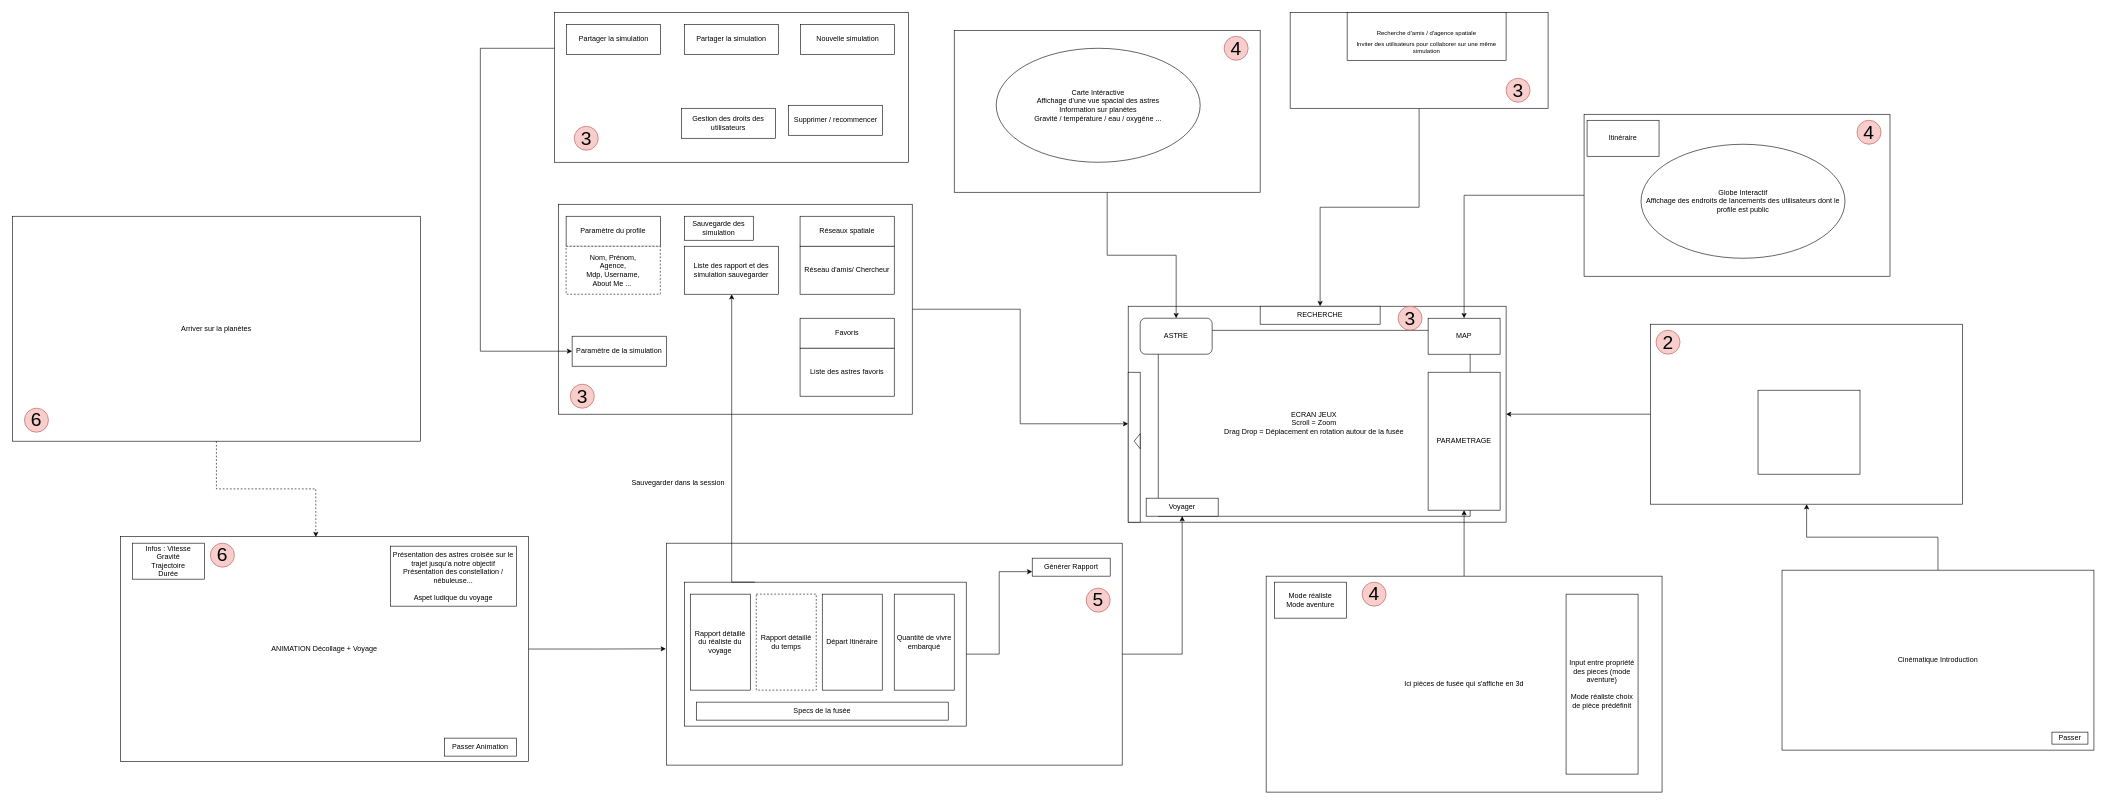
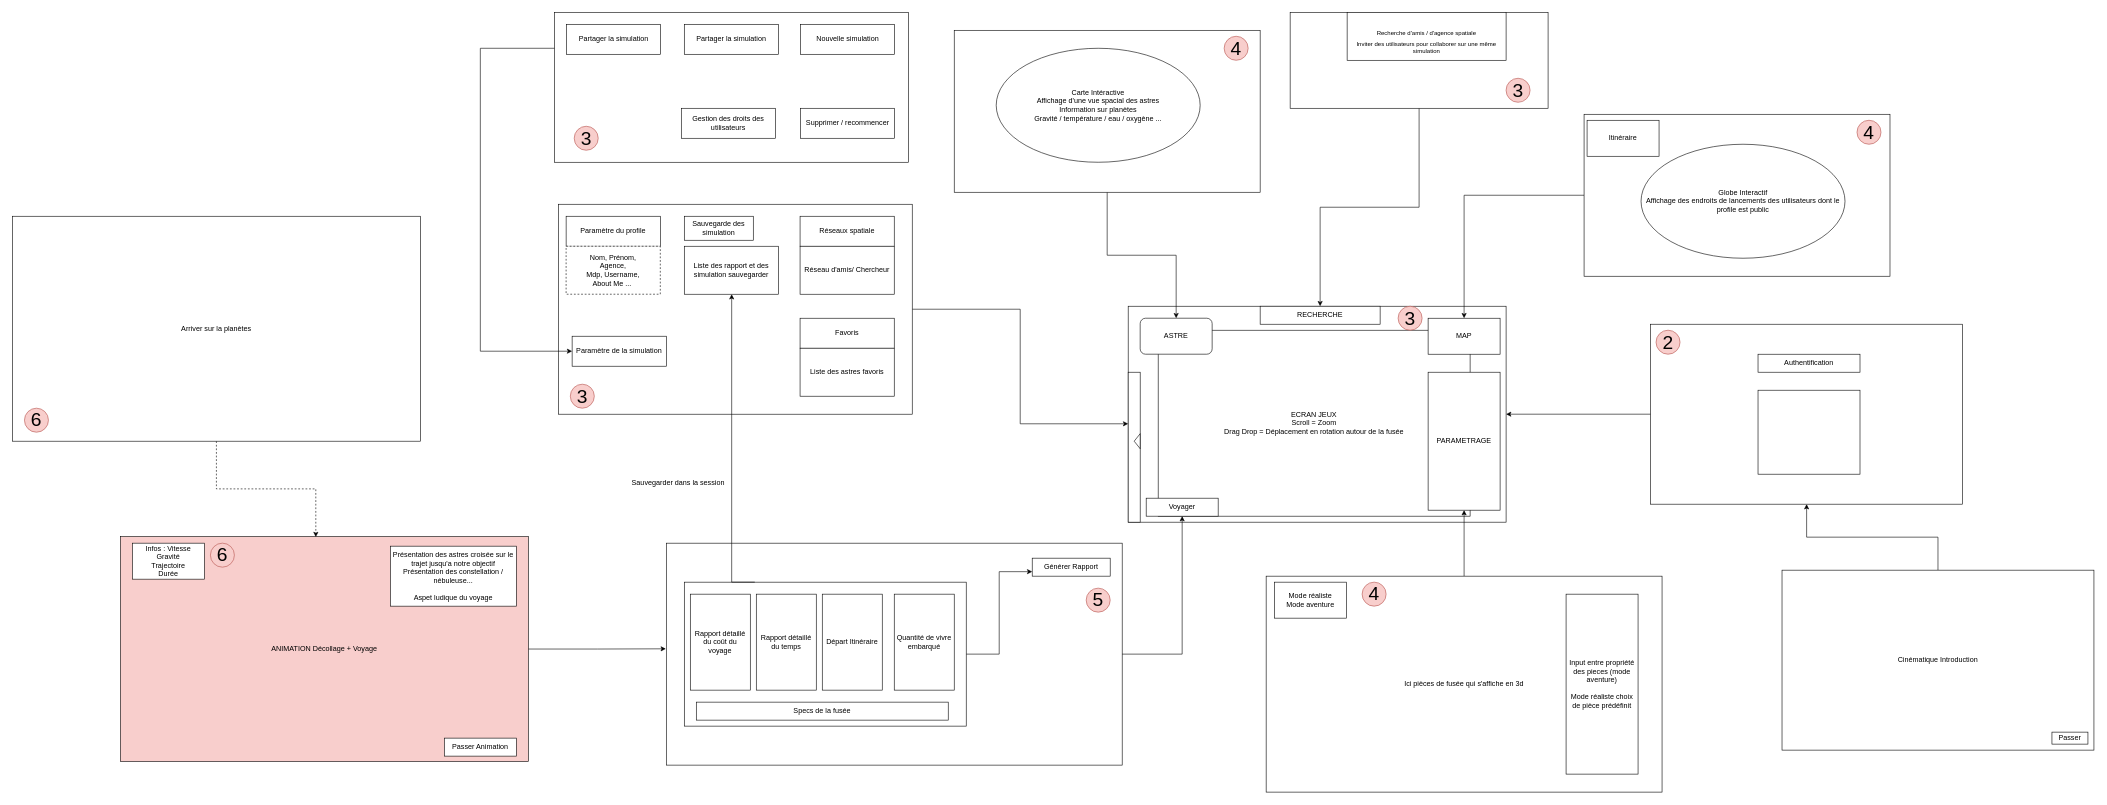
  <mxCell id="0" />
  <mxCell id="1" parent="0" />
  <mxCell id="2" value="" style="rounded=0;whiteSpace=wrap;html=1;" vertex="1" parent="1"><mxGeometry x="923.5" y="20" width="590" height="250" as="geometry" /></mxCell>
  <mxCell id="3" value="Ici pièces de fusée qui s'affiche en 3d" style="rounded=0;whiteSpace=wrap;html=1;" vertex="1" parent="1"><mxGeometry x="1110" y="905" width="760" height="370" as="geometry" /></mxCell>
  <mxCell id="4" value="" style="rounded=0;whiteSpace=wrap;html=1;" vertex="1" parent="1"><mxGeometry x="1880" y="510" width="630" height="360" as="geometry" /></mxCell>
  <mxCell id="5" value="" style="rounded=0;whiteSpace=wrap;html=1;" vertex="1" parent="1"><mxGeometry x="1880" y="620" width="20" height="250" as="geometry" /></mxCell>
  <mxCell id="6" value="" style="triangle;whiteSpace=wrap;html=1;rotation=-180;" vertex="1" parent="1"><mxGeometry x="1890" y="722.5" width="10" height="25" as="geometry" /></mxCell>
  <mxCell id="7" value="ECRAN JEUX&lt;br&gt;Scroll = Zoom&lt;br&gt;Drag Drop = Déplacement en rotation autour de la fusée" style="rounded=0;whiteSpace=wrap;html=1;" vertex="1" parent="1"><mxGeometry x="1930" y="550" width="520" height="310" as="geometry" /></mxCell>
  <mxCell id="8" value="ASTRE" style="rounded=1;whiteSpace=wrap;html=1;" vertex="1" parent="1"><mxGeometry x="1900" y="530" width="120" height="60" as="geometry" /></mxCell>
  <mxCell id="9" value="MAP" style="rounded=0;whiteSpace=wrap;html=1;" vertex="1" parent="1"><mxGeometry x="2380" y="530" width="120" height="60" as="geometry" /></mxCell>
  <mxCell id="10" value="PARAMETRAGE" style="rounded=0;whiteSpace=wrap;html=1;" vertex="1" parent="1"><mxGeometry x="2380" y="620" width="120" height="230" as="geometry" /></mxCell>
  <mxCell id="11" value="RECHERCHE" style="rounded=0;whiteSpace=wrap;html=1;" vertex="1" parent="1"><mxGeometry x="2100" y="510" width="200" height="30" as="geometry" /></mxCell>
  <mxCell id="12" style="edgeStyle=orthogonalEdgeStyle;rounded=0;orthogonalLoop=1;jettySize=auto;html=1;" edge="1" parent="1" source="13" target="9"><mxGeometry relative="1" as="geometry" /></mxCell>
  <mxCell id="13" value="" style="rounded=0;whiteSpace=wrap;html=1;" vertex="1" parent="1"><mxGeometry x="2640" y="190" width="510" height="270" as="geometry" /></mxCell>
  <mxCell id="14" value="Globe Interactif&lt;br&gt;Affichage des endroits de lancements des utilisateurs dont le profile est public" style="ellipse;whiteSpace=wrap;html=1;" vertex="1" parent="1"><mxGeometry x="2735" y="240" width="340" height="190" as="geometry" /></mxCell>
  <mxCell id="15" value="Itinéraire" style="rounded=0;whiteSpace=wrap;html=1;" vertex="1" parent="1"><mxGeometry x="2645" y="200" width="120" height="60" as="geometry" /></mxCell>
  <mxCell id="16" style="edgeStyle=orthogonalEdgeStyle;rounded=0;orthogonalLoop=1;jettySize=auto;html=1;entryX=0.5;entryY=0;entryDx=0;entryDy=0;" edge="1" parent="1" source="17" target="8"><mxGeometry relative="1" as="geometry" /></mxCell>
  <mxCell id="17" value="" style="rounded=0;whiteSpace=wrap;html=1;" vertex="1" parent="1"><mxGeometry x="1590" y="50" width="510" height="270" as="geometry" /></mxCell>
  <mxCell id="18" value="Carte Intéractive&lt;br&gt;Affichage d'une vue spacial des astres&lt;br&gt;Information sur planètes&lt;br&gt;Gravité / température / eau / oxygène ..." style="ellipse;whiteSpace=wrap;html=1;" vertex="1" parent="1"><mxGeometry x="1660" y="80" width="340" height="190" as="geometry" /></mxCell>
  <mxCell id="19" style="edgeStyle=orthogonalEdgeStyle;rounded=0;orthogonalLoop=1;jettySize=auto;html=1;" edge="1" parent="1" source="20" target="10"><mxGeometry relative="1" as="geometry" /></mxCell>
  <mxCell id="20" value="Ici pièces de fusée qui s'affiche en 3d" style="rounded=0;whiteSpace=wrap;html=1;" vertex="1" parent="1"><mxGeometry x="2110" y="960" width="660" height="360" as="geometry" /></mxCell>
  <mxCell id="21" value="Mode réaliste&lt;br&gt;Mode aventure" style="rounded=0;whiteSpace=wrap;html=1;" vertex="1" parent="1"><mxGeometry x="2124" y="970" width="120" height="60" as="geometry" /></mxCell>
  <mxCell id="22" value="Input entre propriété des pieces (mode aventure)&lt;br&gt;&lt;br&gt;Mode réaliste choix de pièce prédéfinit" style="rounded=0;whiteSpace=wrap;html=1;" vertex="1" parent="1"><mxGeometry x="2610" y="990" width="120" height="300" as="geometry" /></mxCell>
  <mxCell id="23" value="Voyager" style="rounded=0;whiteSpace=wrap;html=1;" vertex="1" parent="1"><mxGeometry x="1910" y="830" width="120" height="30" as="geometry" /></mxCell>
  <mxCell id="24" value="Générer Rapport" style="rounded=0;whiteSpace=wrap;html=1;" vertex="1" parent="1"><mxGeometry x="1720" y="930" width="130" height="30" as="geometry" /></mxCell>
  <mxCell id="25" style="edgeStyle=orthogonalEdgeStyle;rounded=0;orthogonalLoop=1;jettySize=auto;html=1;entryX=0;entryY=0.75;entryDx=0;entryDy=0;" edge="1" parent="1" source="26" target="24"><mxGeometry relative="1" as="geometry" /></mxCell>
  <mxCell id="26" value="" style="rounded=0;whiteSpace=wrap;html=1;" vertex="1" parent="1"><mxGeometry x="1140" y="970" width="470" height="240" as="geometry" /></mxCell>
- <mxCell id="27" value="Rapport détaillé du réaliste du voyage" style="rounded=0;whiteSpace=wrap;html=1;" vertex="1" parent="1"><mxGeometry x="1150" y="990" width="100" height="160" as="geometry" /></mxCell>
+ <mxCell id="27" value="Rapport détaillé du coût du voyage" style="rounded=0;whiteSpace=wrap;html=1;" vertex="1" parent="1"><mxGeometry x="1150" y="990" width="100" height="160" as="geometry" /></mxCell>
  <mxCell id="28" value="Sauvegarder dans la session" style="text;html=1;strokeColor=none;fillColor=none;align=center;verticalAlign=middle;whiteSpace=wrap;rounded=0;" vertex="1" parent="1"><mxGeometry x="1040" y="790" width="180" height="30" as="geometry" /></mxCell>
  <mxCell id="29" style="edgeStyle=orthogonalEdgeStyle;rounded=0;orthogonalLoop=1;jettySize=auto;html=1;entryX=0;entryY=0.344;entryDx=0;entryDy=0;entryPerimeter=0;" edge="1" parent="1" source="30" target="5"><mxGeometry relative="1" as="geometry" /></mxCell>
  <mxCell id="30" value="" style="rounded=0;whiteSpace=wrap;html=1;" vertex="1" parent="1"><mxGeometry x="930" y="340" width="590" height="350" as="geometry" /></mxCell>
- <mxCell id="31" value="Rapport détaillé du temps" style="rounded=0;whiteSpace=wrap;html=1;dashed=1;" vertex="1" parent="1"><mxGeometry x="1260" y="990" width="100" height="160" as="geometry" /></mxCell>
+ <mxCell id="31" value="Rapport détaillé du temps" style="rounded=0;whiteSpace=wrap;html=1;" vertex="1" parent="1"><mxGeometry x="1260" y="990" width="100" height="160" as="geometry" /></mxCell>
  <mxCell id="32" value="Départ Itinéraire" style="rounded=0;whiteSpace=wrap;html=1;" vertex="1" parent="1"><mxGeometry x="1370" y="990" width="100" height="160" as="geometry" /></mxCell>
  <mxCell id="33" value="Quantité de vivre embarqué" style="rounded=0;whiteSpace=wrap;html=1;" vertex="1" parent="1"><mxGeometry x="1490" y="990" width="100" height="160" as="geometry" /></mxCell>
  <mxCell id="34" value="Specs de la fusée" style="rounded=0;whiteSpace=wrap;html=1;" vertex="1" parent="1"><mxGeometry x="1160" y="1170" width="420" height="30" as="geometry" /></mxCell>
  <mxCell id="35" value="Paramètre du profile" style="rounded=0;whiteSpace=wrap;html=1;" vertex="1" parent="1"><mxGeometry x="943" y="360" width="157" height="50" as="geometry" /></mxCell>
  <mxCell id="36" value="Sauvegarde des simulation" style="rounded=0;whiteSpace=wrap;html=1;" vertex="1" parent="1"><mxGeometry x="1140" y="360" width="115" height="40" as="geometry" /></mxCell>
  <mxCell id="37" value="Réseaux spatiale" style="rounded=0;whiteSpace=wrap;html=1;" vertex="1" parent="1"><mxGeometry x="1333" y="360" width="157" height="50" as="geometry" /></mxCell>
  <mxCell id="38" value="Nom, Prénom, &lt;br&gt;Agence,&lt;br&gt;Mdp, Username, &lt;br&gt;About Me ...&amp;nbsp;" style="rounded=0;whiteSpace=wrap;html=1;dashed=1;" vertex="1" parent="1"><mxGeometry x="943" y="410" width="157" height="80" as="geometry" /></mxCell>
  <mxCell id="39" value="Liste des rapport et des simulation sauvegarder" style="rounded=0;whiteSpace=wrap;html=1;" vertex="1" parent="1"><mxGeometry x="1140" y="410" width="157" height="80" as="geometry" /></mxCell>
  <mxCell id="40" style="edgeStyle=orthogonalEdgeStyle;rounded=0;orthogonalLoop=1;jettySize=auto;html=1;exitX=0.25;exitY=0;exitDx=0;exitDy=0;" edge="1" parent="1" source="26" target="39"><mxGeometry relative="1" as="geometry"><Array as="points"><mxPoint x="1219" y="970" /></Array></mxGeometry></mxCell>
  <mxCell id="41" value="Réseau d'amis/ Chercheur" style="rounded=0;whiteSpace=wrap;html=1;" vertex="1" parent="1"><mxGeometry x="1333" y="410" width="157" height="80" as="geometry" /></mxCell>
  <mxCell id="42" value="Favoris" style="rounded=0;whiteSpace=wrap;html=1;" vertex="1" parent="1"><mxGeometry x="1333" y="530" width="157" height="50" as="geometry" /></mxCell>
  <mxCell id="43" value="Liste des astres favoris" style="rounded=0;whiteSpace=wrap;html=1;" vertex="1" parent="1"><mxGeometry x="1333" y="580" width="157" height="80" as="geometry" /></mxCell>
  <mxCell id="44" style="edgeStyle=orthogonalEdgeStyle;rounded=0;orthogonalLoop=1;jettySize=auto;html=1;entryX=-0.001;entryY=0.476;entryDx=0;entryDy=0;entryPerimeter=0;" edge="1" parent="1" source="45" target="3"><mxGeometry relative="1" as="geometry"><mxPoint x="1100" y="1081.5" as="targetPoint" /></mxGeometry></mxCell>
- <mxCell id="45" value="ANIMATION Décollage + Voyage" style="rounded=0;whiteSpace=wrap;html=1;" vertex="1" parent="1"><mxGeometry x="200" y="894" width="680" height="375" as="geometry" /></mxCell>
+ <mxCell id="45" value="ANIMATION Décollage + Voyage" style="rounded=0;whiteSpace=wrap;html=1;fillColor=#f8cecc;" vertex="1" parent="1"><mxGeometry x="200" y="894" width="680" height="375" as="geometry" /></mxCell>
  <mxCell id="46" value="Infos : Vitesse&lt;br&gt;Gravité&lt;br&gt;Trajectoire&lt;br&gt;Durée" style="rounded=0;whiteSpace=wrap;html=1;" vertex="1" parent="1"><mxGeometry x="220" y="905" width="120" height="60" as="geometry" /></mxCell>
  <mxCell id="47" value="Présentation des astres croisée sur le trajet jusqu'a notre objectif&lt;br&gt;Présentation des constellation / nébuleuse...&lt;br&gt;&lt;br&gt;Aspet ludique du voyage" style="rounded=0;whiteSpace=wrap;html=1;" vertex="1" parent="1"><mxGeometry x="650" y="910" width="210" height="100" as="geometry" /></mxCell>
  <mxCell id="48" value="Passer Animation" style="rounded=0;whiteSpace=wrap;html=1;" vertex="1" parent="1"><mxGeometry x="740" y="1230" width="120" height="30" as="geometry" /></mxCell>
  <mxCell id="49" style="edgeStyle=orthogonalEdgeStyle;rounded=0;orthogonalLoop=1;jettySize=auto;html=1;entryX=0.5;entryY=1;entryDx=0;entryDy=0;" edge="1" parent="1" source="50" target="53"><mxGeometry relative="1" as="geometry" /></mxCell>
  <mxCell id="50" value="Cinématique Introduction" style="rounded=0;whiteSpace=wrap;html=1;" vertex="1" parent="1"><mxGeometry x="2970" y="950" width="520" height="300" as="geometry" /></mxCell>
  <mxCell id="51" value="Passer" style="rounded=0;whiteSpace=wrap;html=1;" vertex="1" parent="1"><mxGeometry x="3420" y="1220" width="60" height="20" as="geometry" /></mxCell>
  <mxCell id="52" style="edgeStyle=orthogonalEdgeStyle;rounded=0;orthogonalLoop=1;jettySize=auto;html=1;entryX=1;entryY=0.5;entryDx=0;entryDy=0;" edge="1" parent="1" source="53" target="4"><mxGeometry relative="1" as="geometry" /></mxCell>
  <mxCell id="53" value="" style="rounded=0;whiteSpace=wrap;html=1;" vertex="1" parent="1"><mxGeometry x="2751" y="540" width="520" height="300" as="geometry" /></mxCell>
+ <mxCell id="54" value="Authentification" style="rounded=0;whiteSpace=wrap;html=1;" vertex="1" parent="1"><mxGeometry x="2930" y="590" width="170" height="30" as="geometry" /></mxCell>
  <mxCell id="55" value="" style="rounded=0;whiteSpace=wrap;html=1;" vertex="1" parent="1"><mxGeometry x="2930" y="650" width="170" height="140" as="geometry" /></mxCell>
  <mxCell id="56" style="edgeStyle=orthogonalEdgeStyle;rounded=0;orthogonalLoop=1;jettySize=auto;html=1;entryX=0.5;entryY=1;entryDx=0;entryDy=0;" edge="1" parent="1" source="3" target="23"><mxGeometry relative="1" as="geometry" /></mxCell>
  <mxCell id="57" value="&lt;font style=&quot;font-size: 32px;&quot;&gt;2&lt;/font&gt;" style="ellipse;whiteSpace=wrap;html=1;aspect=fixed;fillColor=#f8cecc;strokeColor=#b85450;" vertex="1" parent="1"><mxGeometry x="2760" y="550" width="40" height="40" as="geometry" /></mxCell>
  <mxCell id="58" value="&lt;font style=&quot;font-size: 32px;&quot;&gt;3&lt;/font&gt;" style="ellipse;whiteSpace=wrap;html=1;aspect=fixed;fillColor=#f8cecc;strokeColor=#b85450;" vertex="1" parent="1"><mxGeometry x="2330" y="510" width="40" height="40" as="geometry" /></mxCell>
  <mxCell id="59" value="&lt;font style=&quot;font-size: 32px;&quot;&gt;4&lt;/font&gt;" style="ellipse;whiteSpace=wrap;html=1;aspect=fixed;fillColor=#f8cecc;strokeColor=#b85450;" vertex="1" parent="1"><mxGeometry x="2270" y="970" width="40" height="40" as="geometry" /></mxCell>
  <mxCell id="60" value="&lt;font style=&quot;font-size: 32px;&quot;&gt;4&lt;/font&gt;" style="ellipse;whiteSpace=wrap;html=1;aspect=fixed;fillColor=#f8cecc;strokeColor=#b85450;" vertex="1" parent="1"><mxGeometry x="3095" y="200" width="40" height="40" as="geometry" /></mxCell>
  <mxCell id="61" value="&lt;font style=&quot;font-size: 32px;&quot;&gt;4&lt;/font&gt;" style="ellipse;whiteSpace=wrap;html=1;aspect=fixed;fillColor=#f8cecc;strokeColor=#b85450;" vertex="1" parent="1"><mxGeometry x="2040" y="60" width="40" height="40" as="geometry" /></mxCell>
  <mxCell id="62" value="&lt;font style=&quot;font-size: 32px;&quot;&gt;5&lt;/font&gt;" style="ellipse;whiteSpace=wrap;html=1;aspect=fixed;fillColor=#f8cecc;strokeColor=#b85450;" vertex="1" parent="1"><mxGeometry x="1810" y="980" width="40" height="40" as="geometry" /></mxCell>
  <mxCell id="63" value="&lt;font style=&quot;font-size: 32px;&quot;&gt;6&lt;/font&gt;" style="ellipse;whiteSpace=wrap;html=1;aspect=fixed;fillColor=#f8cecc;strokeColor=#b85450;" vertex="1" parent="1"><mxGeometry x="350" y="905" width="40" height="40" as="geometry" /></mxCell>
  <mxCell id="64" value="&lt;font style=&quot;font-size: 32px;&quot;&gt;3&lt;/font&gt;" style="ellipse;whiteSpace=wrap;html=1;aspect=fixed;fillColor=#f8cecc;strokeColor=#b85450;" vertex="1" parent="1"><mxGeometry x="950" y="640" width="40" height="40" as="geometry" /></mxCell>
  <mxCell id="65" style="edgeStyle=orthogonalEdgeStyle;rounded=0;orthogonalLoop=1;jettySize=auto;html=1;entryX=0.5;entryY=0;entryDx=0;entryDy=0;fontSize=12;" edge="1" parent="1" source="66" target="11"><mxGeometry relative="1" as="geometry" /></mxCell>
  <mxCell id="66" value="" style="rounded=0;whiteSpace=wrap;html=1;" vertex="1" parent="1"><mxGeometry x="2150" y="20" width="430" height="160" as="geometry" /></mxCell>
  <mxCell id="67" value="Nouvelle simulation" style="rounded=0;whiteSpace=wrap;html=1;" vertex="1" parent="1"><mxGeometry x="1333.5" y="40" width="157" height="50" as="geometry" /></mxCell>
  <mxCell id="68" value="Partager la simulation" style="rounded=0;whiteSpace=wrap;html=1;" vertex="1" parent="1"><mxGeometry x="1140" y="40" width="157" height="50" as="geometry" /></mxCell>
- <mxCell id="69" value="Supprimer / recommencer" style="rounded=0;whiteSpace=wrap;html=1;" vertex="1" parent="1"><mxGeometry x="1313.5" y="175" width="157" height="50" as="geometry" /></mxCell>
+ <mxCell id="69" value="Supprimer / recommencer" style="rounded=0;whiteSpace=wrap;html=1;" vertex="1" parent="1"><mxGeometry x="1333.5" y="180" width="157" height="50" as="geometry" /></mxCell>
  <mxCell id="70" value="&lt;font size=&quot;1&quot;&gt;Recherche d'amis / d'agence spatiale&lt;br&gt;&lt;div style=&quot;&quot;&gt;&lt;span style=&quot;background-color: initial;&quot;&gt;Inviter des utilisateurs pour collaborer sur une même simulation&lt;/span&gt;&lt;/div&gt;&lt;/font&gt;" style="rounded=0;whiteSpace=wrap;html=1;fontSize=32;" vertex="1" parent="1"><mxGeometry x="2245" y="20" width="265" height="80" as="geometry" /></mxCell>
  <mxCell id="71" value="&lt;font style=&quot;font-size: 32px;&quot;&gt;3&lt;/font&gt;" style="ellipse;whiteSpace=wrap;html=1;aspect=fixed;fillColor=#f8cecc;strokeColor=#b85450;" vertex="1" parent="1"><mxGeometry x="2510" y="130" width="40" height="40" as="geometry" /></mxCell>
  <mxCell id="72" value="Partager la simulation" style="rounded=0;whiteSpace=wrap;html=1;" vertex="1" parent="1"><mxGeometry x="943.5" y="40" width="157" height="50" as="geometry" /></mxCell>
  <mxCell id="73" value="Paramètre de la simulation" style="rounded=0;whiteSpace=wrap;html=1;" vertex="1" parent="1"><mxGeometry x="953" y="560" width="157" height="50" as="geometry" /></mxCell>
  <mxCell id="74" value="Gestion des droits des utilisateurs" style="rounded=0;whiteSpace=wrap;html=1;" vertex="1" parent="1"><mxGeometry x="1135" y="180" width="157" height="50" as="geometry" /></mxCell>
  <mxCell id="75" style="edgeStyle=orthogonalEdgeStyle;rounded=0;orthogonalLoop=1;jettySize=auto;html=1;fontSize=12;entryX=0;entryY=0.5;entryDx=0;entryDy=0;" edge="1" parent="1" source="2" target="73"><mxGeometry relative="1" as="geometry"><mxPoint x="750" y="500" as="targetPoint" /><Array as="points"><mxPoint x="800" y="80" /><mxPoint x="800" y="585" /></Array></mxGeometry></mxCell>
  <mxCell id="76" value="&lt;font style=&quot;font-size: 32px;&quot;&gt;3&lt;/font&gt;" style="ellipse;whiteSpace=wrap;html=1;aspect=fixed;fillColor=#f8cecc;strokeColor=#b85450;" vertex="1" parent="1"><mxGeometry x="956.5" y="210" width="40" height="40" as="geometry" /></mxCell>
  <mxCell id="77" style="edgeStyle=orthogonalEdgeStyle;rounded=0;orthogonalLoop=1;jettySize=auto;html=1;entryX=0.479;entryY=0.002;entryDx=0;entryDy=0;entryPerimeter=0;fontSize=12;dashed=1;" edge="1" parent="1" source="78" target="45"><mxGeometry relative="1" as="geometry" /></mxCell>
  <mxCell id="78" value="Arriver sur la planètes" style="rounded=0;whiteSpace=wrap;html=1;" vertex="1" parent="1"><mxGeometry x="20" y="360" width="680" height="375" as="geometry" /></mxCell>
  <mxCell id="79" value="&lt;font style=&quot;font-size: 32px;&quot;&gt;6&lt;/font&gt;" style="ellipse;whiteSpace=wrap;html=1;aspect=fixed;fillColor=#f8cecc;strokeColor=#b85450;" vertex="1" parent="1"><mxGeometry x="40" y="680" width="40" height="40" as="geometry" /></mxCell>
